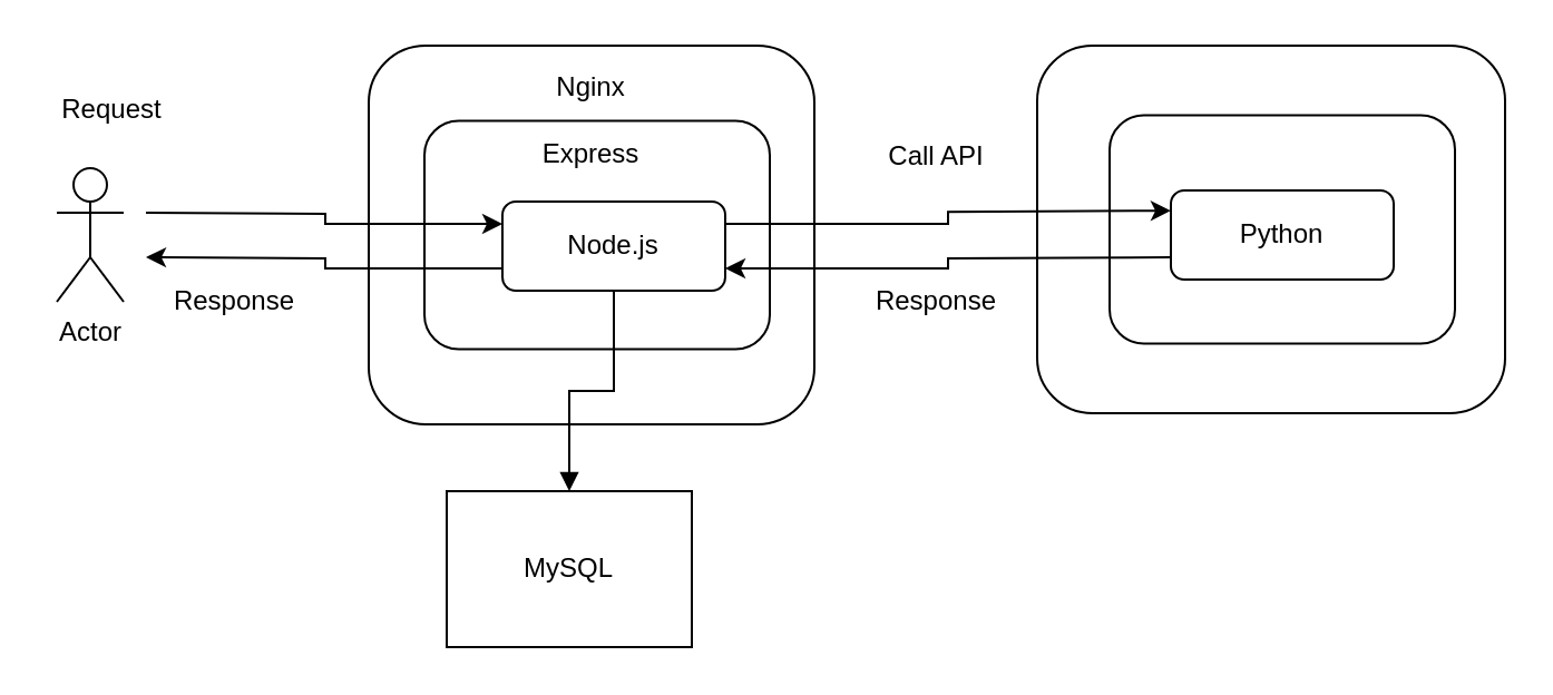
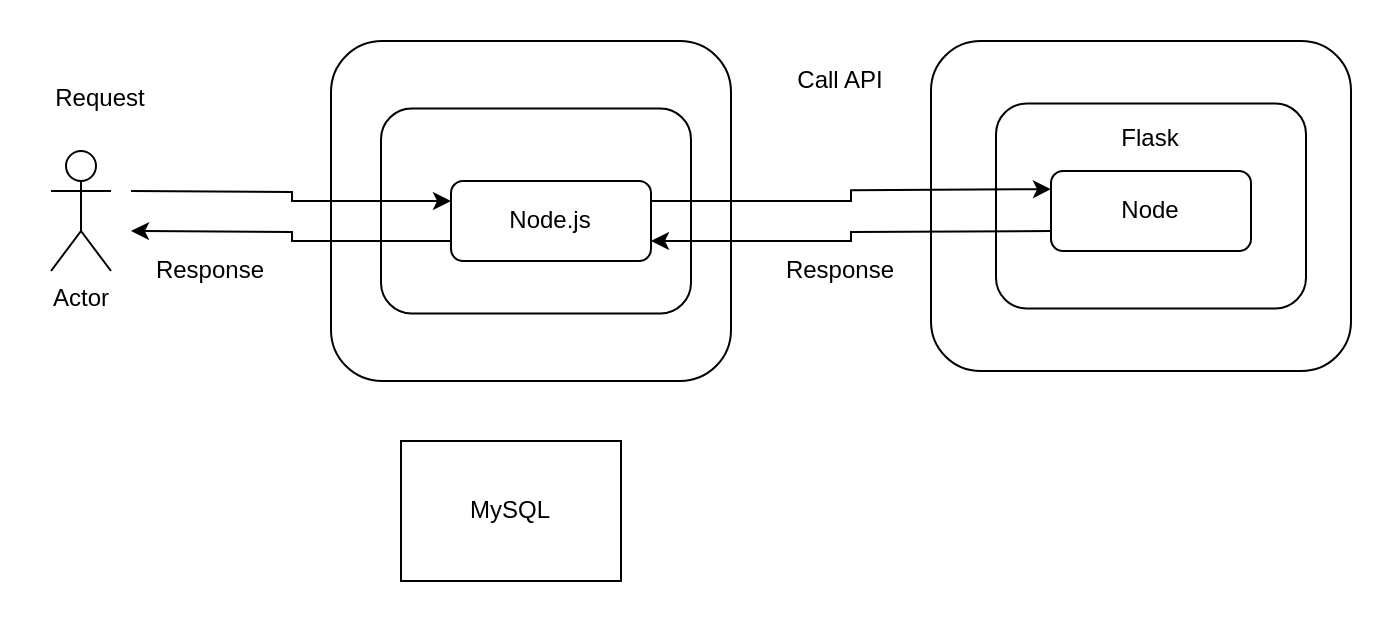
  <mxCell id="0" />
  <mxCell id="1" parent="0" />
  <mxCell id="2" value="" style="rounded=1;whiteSpace=wrap;html=1;" parent="1" vertex="1"><mxGeometry x="165" y="20" width="200" height="170" as="geometry" /></mxCell>
  <mxCell id="3" value="Actor" style="shape=umlActor;verticalLabelPosition=bottom;verticalAlign=top;html=1;outlineConnect=0;" parent="1" vertex="1"><mxGeometry x="25" y="75" width="30" height="60" as="geometry" /></mxCell>
  <mxCell id="4" value="MySQL" style="rounded=0;whiteSpace=wrap;html=1;" parent="1" vertex="1"><mxGeometry x="200" y="220" width="110" height="70" as="geometry" /></mxCell>
  <mxCell id="5" value="" style="rounded=1;whiteSpace=wrap;html=1;" parent="1" vertex="1"><mxGeometry x="465" y="20" width="210" height="165" as="geometry" /></mxCell>
- <mxCell id="6" value="Nginx" style="text;html=1;align=center;verticalAlign=middle;whiteSpace=wrap;rounded=0;" parent="1" vertex="1"><mxGeometry x="235" y="23.75" width="60" height="30" as="geometry" /></mxCell>
- <mxCell id="7" value="Call API" style="text;html=1;align=center;verticalAlign=middle;whiteSpace=wrap;rounded=0;" parent="1" vertex="1"><mxGeometry x="390" y="55" width="60" height="30" as="geometry" /></mxCell>
+ <mxCell id="7" value="Call API" style="text;html=1;align=center;verticalAlign=middle;whiteSpace=wrap;rounded=0;" parent="1" vertex="1"><mxGeometry x="390" y="25" width="60" height="30" as="geometry" /></mxCell>
  <mxCell id="8" value="Response" style="text;html=1;align=center;verticalAlign=middle;whiteSpace=wrap;rounded=0;" parent="1" vertex="1"><mxGeometry x="390" y="120" width="60" height="30" as="geometry" /></mxCell>
  <mxCell id="9" value="Response" style="text;html=1;align=center;verticalAlign=middle;whiteSpace=wrap;rounded=0;" parent="1" vertex="1"><mxGeometry x="75" y="120" width="60" height="30" as="geometry" /></mxCell>
  <mxCell id="10" value="Request" style="text;html=1;align=center;verticalAlign=middle;whiteSpace=wrap;rounded=0;" parent="1" vertex="1"><mxGeometry x="20" y="33.75" width="60" height="30" as="geometry" /></mxCell>
  <mxCell id="11" value="" style="rounded=1;whiteSpace=wrap;html=1;" parent="1" vertex="1"><mxGeometry x="190" y="53.75" width="155" height="102.5" as="geometry" /></mxCell>
  <mxCell id="12" value="Node.js" style="rounded=1;whiteSpace=wrap;html=1;" parent="1" vertex="1"><mxGeometry x="225" y="90" width="100" height="40" as="geometry" /></mxCell>
  <mxCell id="13" style="edgeStyle=orthogonalEdgeStyle;rounded=0;orthogonalLoop=1;jettySize=auto;html=1;entryX=0;entryY=0.25;entryDx=0;entryDy=0;" parent="1" target="12" edge="1"><mxGeometry relative="1" as="geometry"><mxPoint x="65" y="95" as="sourcePoint" /></mxGeometry></mxCell>
  <mxCell id="14" style="edgeStyle=orthogonalEdgeStyle;rounded=0;orthogonalLoop=1;jettySize=auto;html=1;exitX=0;exitY=0.75;exitDx=0;exitDy=0;" parent="1" source="12" edge="1"><mxGeometry relative="1" as="geometry"><mxPoint x="65" y="115" as="targetPoint" /></mxGeometry></mxCell>
- <mxCell id="15" value="Express" style="text;html=1;align=center;verticalAlign=middle;whiteSpace=wrap;rounded=0;" parent="1" vertex="1"><mxGeometry x="235" y="53.75" width="60" height="30" as="geometry" /></mxCell>
  <mxCell id="16" value="" style="rounded=1;whiteSpace=wrap;html=1;" parent="1" vertex="1"><mxGeometry x="497.5" y="51.25" width="155" height="102.5" as="geometry" /></mxCell>
- <mxCell id="17" value="Python" style="rounded=1;whiteSpace=wrap;html=1;" parent="1" vertex="1"><mxGeometry x="525" y="85" width="100" height="40" as="geometry" /></mxCell>
+ <mxCell id="17" value="Node" style="rounded=1;whiteSpace=wrap;html=1;" parent="1" vertex="1"><mxGeometry x="525" y="85" width="100" height="40" as="geometry" /></mxCell>
  <mxCell id="18" style="edgeStyle=orthogonalEdgeStyle;rounded=0;orthogonalLoop=1;jettySize=auto;html=1;exitX=1;exitY=0.25;exitDx=0;exitDy=0;entryX=0;entryY=0.25;entryDx=0;entryDy=0;" parent="1" source="12" edge="1"><mxGeometry relative="1" as="geometry"><mxPoint x="525" y="94.062" as="targetPoint" /></mxGeometry></mxCell>
  <mxCell id="19" style="edgeStyle=orthogonalEdgeStyle;rounded=0;orthogonalLoop=1;jettySize=auto;html=1;entryX=1;entryY=0.75;entryDx=0;entryDy=0;" parent="1" target="12" edge="1"><mxGeometry relative="1" as="geometry"><mxPoint x="525" y="115" as="sourcePoint" /></mxGeometry></mxCell>
- <mxCell id="20" value="" style="edgeStyle=orthogonalEdgeStyle;rounded=0;orthogonalLoop=1;jettySize=auto;html=1;endArrow=none;startFill=1;startArrow=block;" parent="1" source="4" target="12" edge="1"><mxGeometry relative="1" as="geometry" /></mxCell>
+ <mxCell id="21" value="Flask" style="text;html=1;align=center;verticalAlign=middle;whiteSpace=wrap;rounded=0;" parent="1" vertex="1"><mxGeometry x="545" y="53.75" width="60" height="30" as="geometry" /></mxCell>
